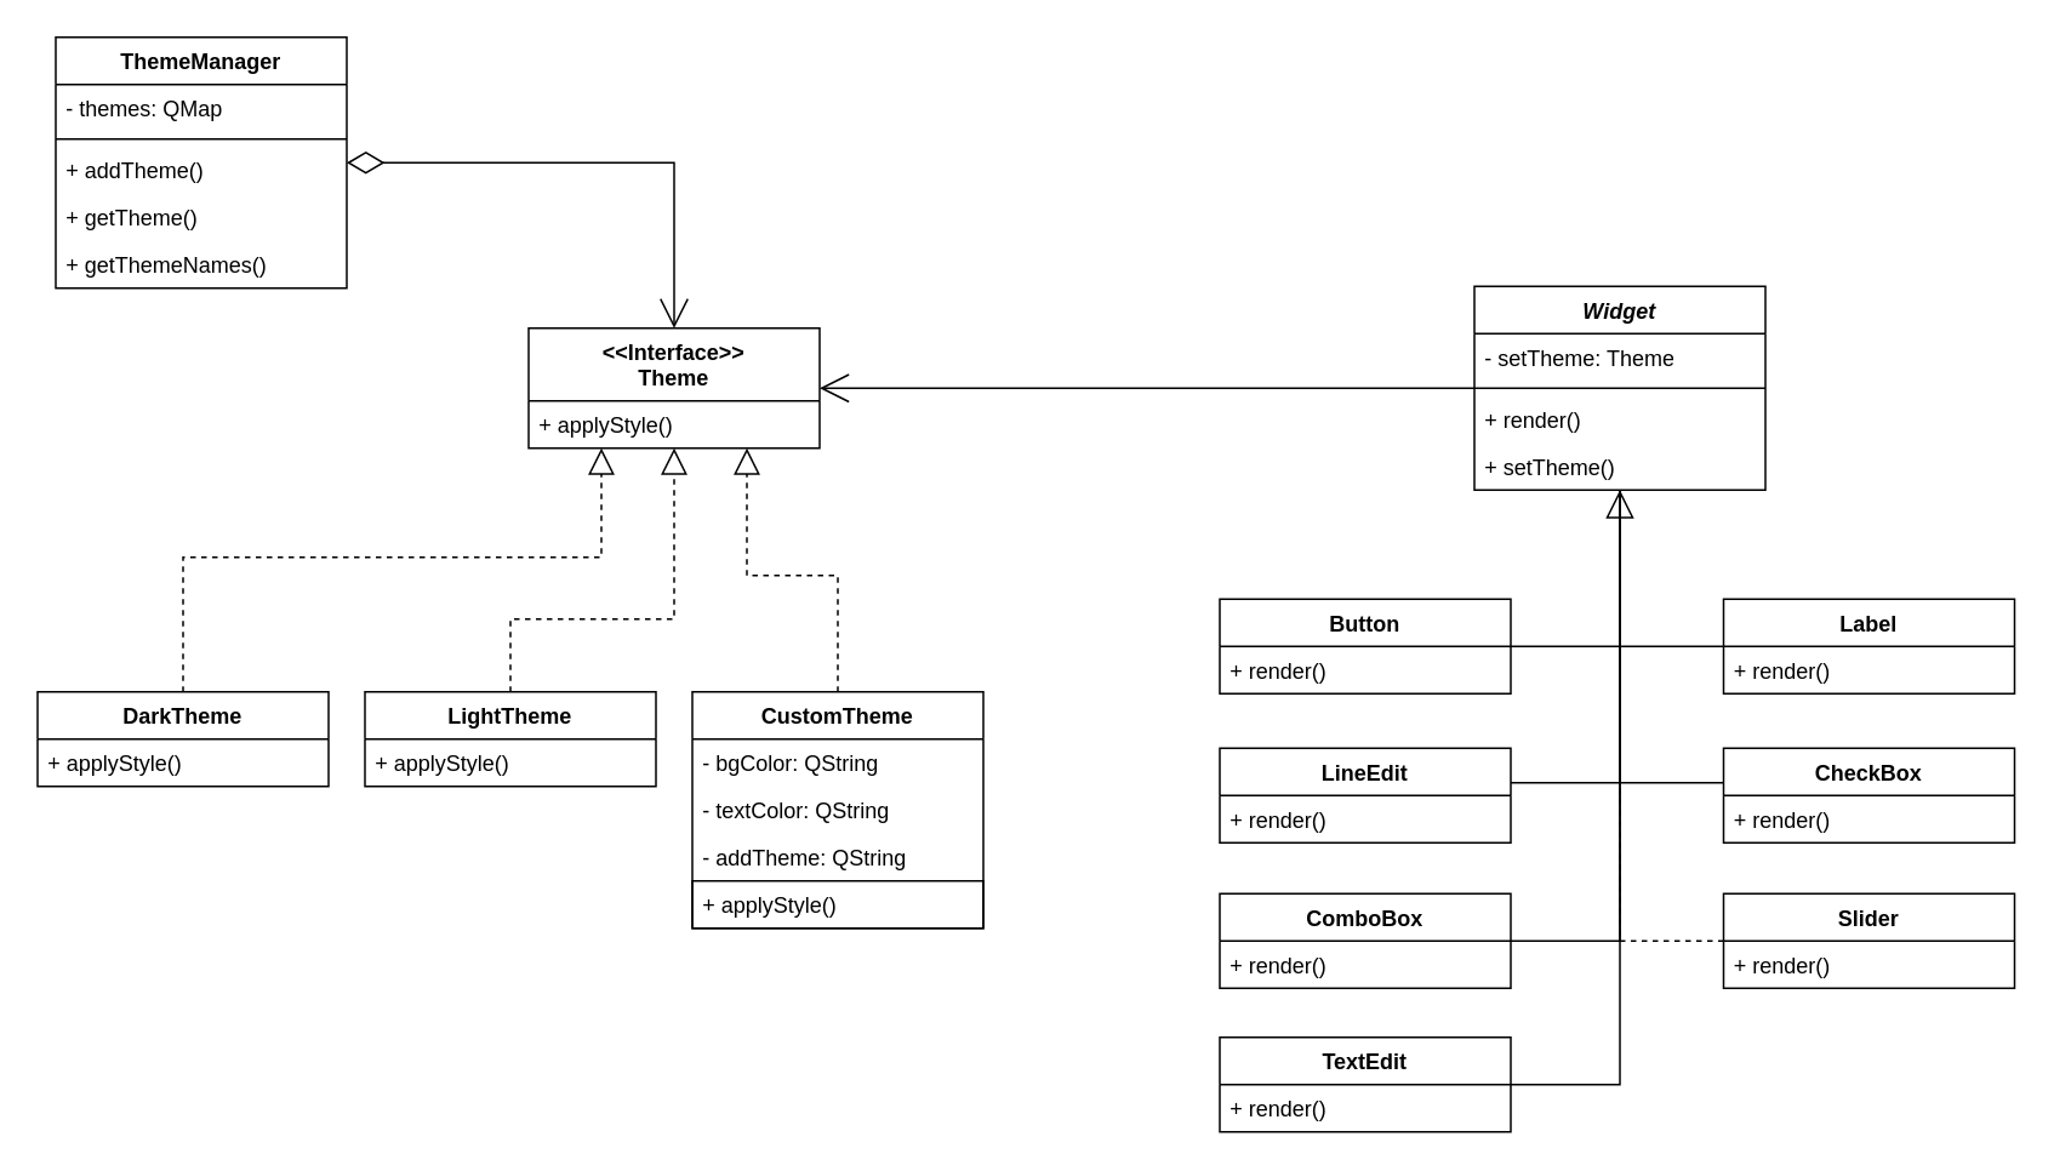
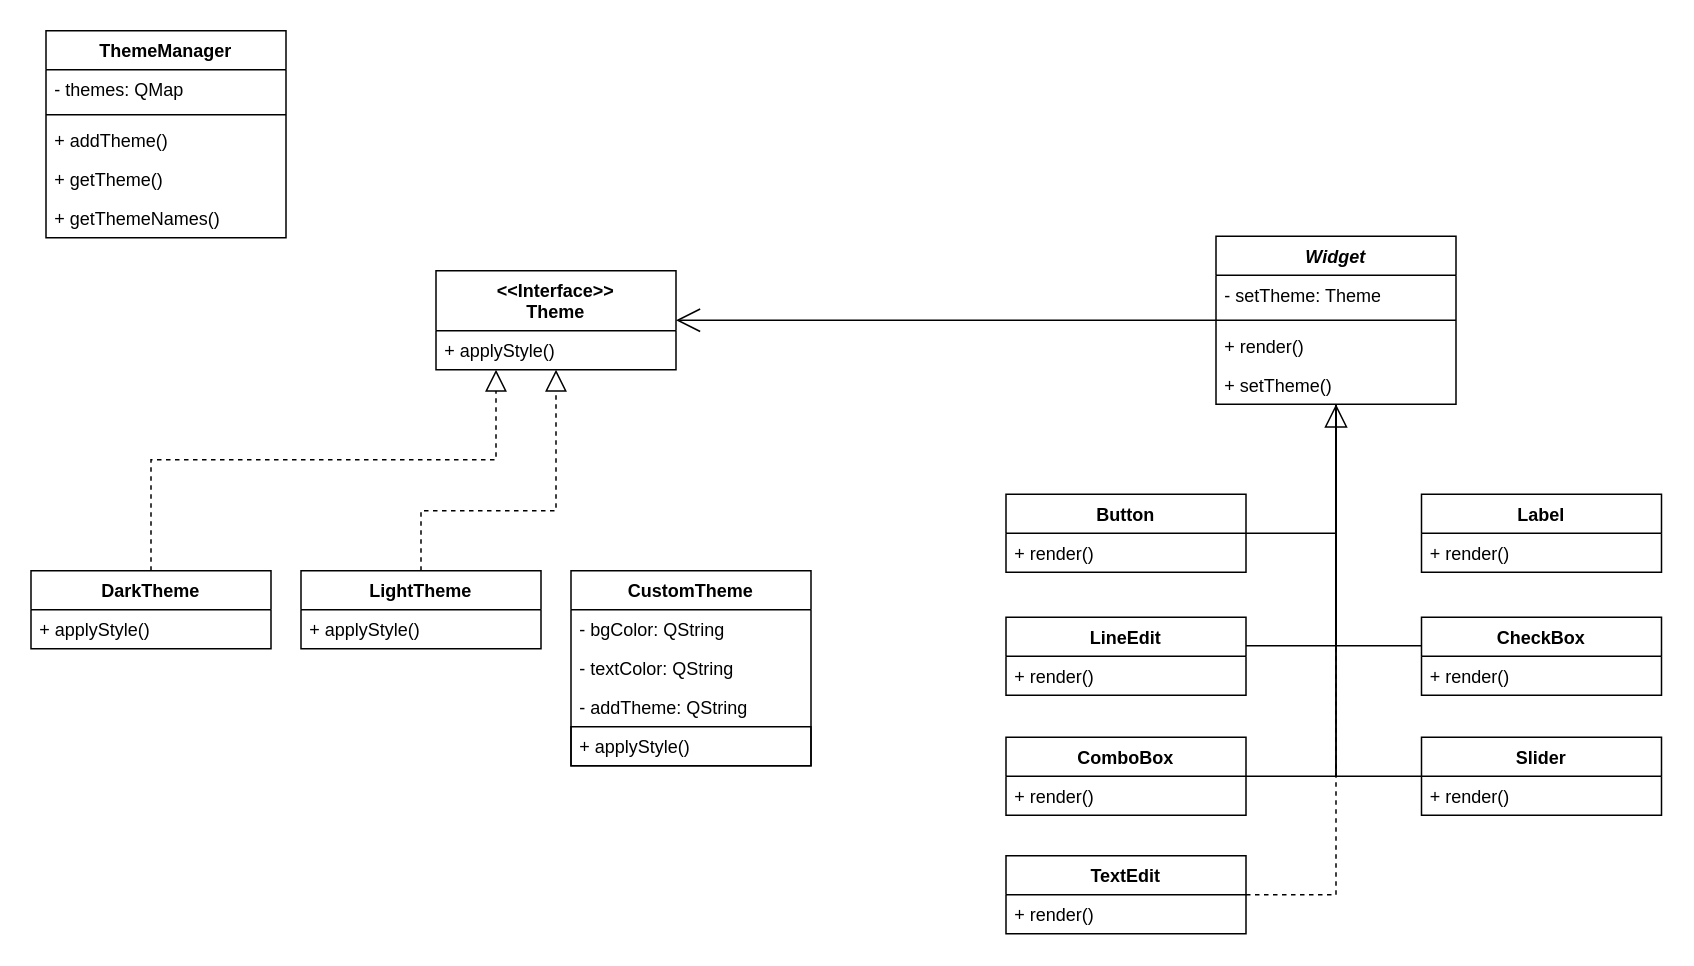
  <mxCell id="0" />
  <mxCell id="1" parent="0" />
  <mxCell id="2" value="&lt;span&gt;&amp;lt;&amp;lt;Interface&amp;gt;&amp;gt;&lt;br&gt;Theme&lt;/span&gt;" style="swimlane;fontStyle=1;align=center;verticalAlign=top;childLayout=stackLayout;horizontal=1;startSize=40;horizontalStack=0;resizeParent=1;resizeParentMax=0;resizeLast=0;collapsible=1;marginBottom=0;whiteSpace=wrap;html=1;" parent="1" vertex="1"><mxGeometry x="290" y="180" width="160" height="66" as="geometry" /></mxCell>
  <mxCell id="3" value="+ applyStyle()" style="text;strokeColor=none;fillColor=none;align=left;verticalAlign=top;spacingLeft=4;spacingRight=4;overflow=hidden;rotatable=0;points=[[0,0.5],[1,0.5]];portConstraint=eastwest;whiteSpace=wrap;html=1;" parent="2" vertex="1"><mxGeometry y="40" width="160" height="26" as="geometry" /></mxCell>
  <mxCell id="4" style="edgeStyle=orthogonalEdgeStyle;rounded=0;orthogonalLoop=1;jettySize=auto;html=1;endSize=14;endArrow=open;endFill=0;startArrow=none;startFill=0;startSize=18;" parent="1" source="5" target="2" edge="1"><mxGeometry relative="1" as="geometry" /></mxCell>
  <mxCell id="5" value="&lt;i&gt;Widget&lt;/i&gt;" style="swimlane;fontStyle=1;align=center;verticalAlign=top;childLayout=stackLayout;horizontal=1;startSize=26;horizontalStack=0;resizeParent=1;resizeParentMax=0;resizeLast=0;collapsible=1;marginBottom=0;whiteSpace=wrap;html=1;" parent="1" vertex="1"><mxGeometry x="810" y="157" width="160" height="112" as="geometry" /></mxCell>
  <mxCell id="6" value="- setTheme: Theme" style="text;strokeColor=none;fillColor=none;align=left;verticalAlign=top;spacingLeft=4;spacingRight=4;overflow=hidden;rotatable=0;points=[[0,0.5],[1,0.5]];portConstraint=eastwest;whiteSpace=wrap;html=1;" parent="5" vertex="1"><mxGeometry y="26" width="160" height="26" as="geometry" /></mxCell>
  <mxCell id="7" value="" style="line;strokeWidth=1;fillColor=none;align=left;verticalAlign=middle;spacingTop=-1;spacingLeft=3;spacingRight=3;rotatable=0;labelPosition=right;points=[];portConstraint=eastwest;strokeColor=inherit;" parent="5" vertex="1"><mxGeometry y="52" width="160" height="8" as="geometry" /></mxCell>
  <mxCell id="8" value="+ render()" style="text;strokeColor=none;fillColor=none;align=left;verticalAlign=top;spacingLeft=4;spacingRight=4;overflow=hidden;rotatable=0;points=[[0,0.5],[1,0.5]];portConstraint=eastwest;whiteSpace=wrap;html=1;" parent="5" vertex="1"><mxGeometry y="60" width="160" height="26" as="geometry" /></mxCell>
  <mxCell id="9" value="+ setTheme()" style="text;strokeColor=none;fillColor=none;align=left;verticalAlign=top;spacingLeft=4;spacingRight=4;overflow=hidden;rotatable=0;points=[[0,0.5],[1,0.5]];portConstraint=eastwest;whiteSpace=wrap;html=1;" parent="5" vertex="1"><mxGeometry y="86" width="160" height="26" as="geometry" /></mxCell>
  <mxCell id="10" style="edgeStyle=orthogonalEdgeStyle;rounded=0;orthogonalLoop=1;jettySize=auto;html=1;endArrow=block;endFill=0;strokeWidth=1;endSize=12;dashed=1;" parent="1" source="11" target="2" edge="1"><mxGeometry relative="1" as="geometry"><Array as="points"><mxPoint x="100" y="306" /><mxPoint x="330" y="306" /></Array></mxGeometry></mxCell>
  <mxCell id="11" value="DarkTheme" style="swimlane;fontStyle=1;align=center;verticalAlign=top;childLayout=stackLayout;horizontal=1;startSize=26;horizontalStack=0;resizeParent=1;resizeParentMax=0;resizeLast=0;collapsible=1;marginBottom=0;whiteSpace=wrap;html=1;" parent="1" vertex="1"><mxGeometry x="20" y="380" width="160" height="52" as="geometry" /></mxCell>
  <mxCell id="12" value="+ applyStyle()" style="text;strokeColor=none;fillColor=none;align=left;verticalAlign=top;spacingLeft=4;spacingRight=4;overflow=hidden;rotatable=0;points=[[0,0.5],[1,0.5]];portConstraint=eastwest;whiteSpace=wrap;html=1;" parent="11" vertex="1"><mxGeometry y="26" width="160" height="26" as="geometry" /></mxCell>
  <mxCell id="13" style="edgeStyle=orthogonalEdgeStyle;rounded=0;orthogonalLoop=1;jettySize=auto;html=1;endArrow=block;endFill=0;endSize=12;dashed=1;" parent="1" source="14" target="2" edge="1"><mxGeometry relative="1" as="geometry"><Array as="points"><mxPoint x="280" y="340" /><mxPoint x="370" y="340" /></Array></mxGeometry></mxCell>
  <mxCell id="14" value="LightTheme" style="swimlane;fontStyle=1;align=center;verticalAlign=top;childLayout=stackLayout;horizontal=1;startSize=26;horizontalStack=0;resizeParent=1;resizeParentMax=0;resizeLast=0;collapsible=1;marginBottom=0;whiteSpace=wrap;html=1;" parent="1" vertex="1"><mxGeometry x="200" y="380" width="160" height="52" as="geometry" /></mxCell>
  <mxCell id="15" value="+ applyStyle()" style="text;strokeColor=none;fillColor=none;align=left;verticalAlign=top;spacingLeft=4;spacingRight=4;overflow=hidden;rotatable=0;points=[[0,0.5],[1,0.5]];portConstraint=eastwest;whiteSpace=wrap;html=1;" parent="14" vertex="1"><mxGeometry y="26" width="160" height="26" as="geometry" /></mxCell>
- <mxCell id="16" style="edgeStyle=orthogonalEdgeStyle;rounded=0;orthogonalLoop=1;jettySize=auto;html=1;endArrow=block;endFill=0;endSize=12;dashed=1;" parent="1" source="17" target="2" edge="1"><mxGeometry relative="1" as="geometry"><Array as="points"><mxPoint x="460" y="316" /><mxPoint x="410" y="316" /></Array></mxGeometry></mxCell>
  <mxCell id="17" value="CustomTheme" style="swimlane;fontStyle=1;align=center;verticalAlign=top;childLayout=stackLayout;horizontal=1;startSize=26;horizontalStack=0;resizeParent=1;resizeParentMax=0;resizeLast=0;collapsible=1;marginBottom=0;whiteSpace=wrap;html=1;" parent="1" vertex="1"><mxGeometry x="380" y="380" width="160" height="130" as="geometry" /></mxCell>
  <mxCell id="18" value="- bgColor: QString" style="text;strokeColor=none;fillColor=none;align=left;verticalAlign=top;spacingLeft=4;spacingRight=4;overflow=hidden;rotatable=0;points=[[0,0.5],[1,0.5]];portConstraint=eastwest;whiteSpace=wrap;html=1;" parent="17" vertex="1"><mxGeometry y="26" width="160" height="26" as="geometry" /></mxCell>
  <mxCell id="19" value="- textColor: QString" style="text;strokeColor=none;fillColor=none;align=left;verticalAlign=top;spacingLeft=4;spacingRight=4;overflow=hidden;rotatable=0;points=[[0,0.5],[1,0.5]];portConstraint=eastwest;whiteSpace=wrap;html=1;" parent="17" vertex="1"><mxGeometry y="52" width="160" height="26" as="geometry" /></mxCell>
  <mxCell id="20" value="- addTheme: QString" style="text;strokeColor=none;fillColor=none;align=left;verticalAlign=top;spacingLeft=4;spacingRight=4;overflow=hidden;rotatable=0;points=[[0,0.5],[1,0.5]];portConstraint=eastwest;whiteSpace=wrap;html=1;" parent="17" vertex="1"><mxGeometry y="78" width="160" height="26" as="geometry" /></mxCell>
  <mxCell id="21" value="+ applyStyle()" style="text;strokeColor=default;fillColor=none;align=left;verticalAlign=top;spacingLeft=4;spacingRight=4;overflow=hidden;rotatable=0;points=[[0,0.5],[1,0.5]];portConstraint=eastwest;whiteSpace=wrap;html=1;" parent="17" vertex="1"><mxGeometry y="104" width="160" height="26" as="geometry" /></mxCell>
  <mxCell id="22" style="edgeStyle=orthogonalEdgeStyle;rounded=0;orthogonalLoop=1;jettySize=auto;html=1;endArrow=none;startFill=0;" parent="1" source="23" target="5" edge="1"><mxGeometry relative="1" as="geometry"><Array as="points"><mxPoint x="890" y="355" /></Array></mxGeometry></mxCell>
  <mxCell id="23" value="Button" style="swimlane;fontStyle=1;align=center;verticalAlign=top;childLayout=stackLayout;horizontal=1;startSize=26;horizontalStack=0;resizeParent=1;resizeParentMax=0;resizeLast=0;collapsible=1;marginBottom=0;whiteSpace=wrap;html=1;" parent="1" vertex="1"><mxGeometry x="670" y="329" width="160" height="52" as="geometry" /></mxCell>
  <mxCell id="24" value="+ render()" style="text;strokeColor=none;fillColor=none;align=left;verticalAlign=top;spacingLeft=4;spacingRight=4;overflow=hidden;rotatable=0;points=[[0,0.5],[1,0.5]];portConstraint=eastwest;whiteSpace=wrap;html=1;" parent="23" vertex="1"><mxGeometry y="26" width="160" height="26" as="geometry" /></mxCell>
- <mxCell id="25" style="edgeStyle=orthogonalEdgeStyle;rounded=0;orthogonalLoop=1;jettySize=auto;html=1;endArrow=none;startFill=0;" parent="1" source="26" target="5" edge="1"><mxGeometry relative="1" as="geometry"><Array as="points"><mxPoint x="890" y="355" /></Array></mxGeometry></mxCell>
  <mxCell id="26" value="Label" style="swimlane;fontStyle=1;align=center;verticalAlign=top;childLayout=stackLayout;horizontal=1;startSize=26;horizontalStack=0;resizeParent=1;resizeParentMax=0;resizeLast=0;collapsible=1;marginBottom=0;whiteSpace=wrap;html=1;" parent="1" vertex="1"><mxGeometry x="947" y="329" width="160" height="52" as="geometry" /></mxCell>
  <mxCell id="27" value="+ render()" style="text;strokeColor=none;fillColor=none;align=left;verticalAlign=top;spacingLeft=4;spacingRight=4;overflow=hidden;rotatable=0;points=[[0,0.5],[1,0.5]];portConstraint=eastwest;whiteSpace=wrap;html=1;" parent="26" vertex="1"><mxGeometry y="26" width="160" height="26" as="geometry" /></mxCell>
  <mxCell id="28" style="edgeStyle=orthogonalEdgeStyle;rounded=0;orthogonalLoop=1;jettySize=auto;html=1;endArrow=none;startFill=0;" parent="1" source="29" target="5" edge="1"><mxGeometry relative="1" as="geometry"><Array as="points"><mxPoint x="890" y="430" /></Array></mxGeometry></mxCell>
  <mxCell id="29" value="LineEdit" style="swimlane;fontStyle=1;align=center;verticalAlign=top;childLayout=stackLayout;horizontal=1;startSize=26;horizontalStack=0;resizeParent=1;resizeParentMax=0;resizeLast=0;collapsible=1;marginBottom=0;whiteSpace=wrap;html=1;" parent="1" vertex="1"><mxGeometry x="670" y="411" width="160" height="52" as="geometry" /></mxCell>
  <mxCell id="30" value="+ render()" style="text;strokeColor=none;fillColor=none;align=left;verticalAlign=top;spacingLeft=4;spacingRight=4;overflow=hidden;rotatable=0;points=[[0,0.5],[1,0.5]];portConstraint=eastwest;whiteSpace=wrap;html=1;" parent="29" vertex="1"><mxGeometry y="26" width="160" height="26" as="geometry" /></mxCell>
  <mxCell id="31" style="edgeStyle=orthogonalEdgeStyle;rounded=0;orthogonalLoop=1;jettySize=auto;html=1;endArrow=none;startFill=0;" parent="1" source="32" target="5" edge="1"><mxGeometry relative="1" as="geometry"><Array as="points"><mxPoint x="890" y="430" /></Array></mxGeometry></mxCell>
  <mxCell id="32" value="CheckBox" style="swimlane;fontStyle=1;align=center;verticalAlign=top;childLayout=stackLayout;horizontal=1;startSize=26;horizontalStack=0;resizeParent=1;resizeParentMax=0;resizeLast=0;collapsible=1;marginBottom=0;whiteSpace=wrap;html=1;" parent="1" vertex="1"><mxGeometry x="947" y="411" width="160" height="52" as="geometry" /></mxCell>
  <mxCell id="33" value="+ render()" style="text;strokeColor=none;fillColor=none;align=left;verticalAlign=top;spacingLeft=4;spacingRight=4;overflow=hidden;rotatable=0;points=[[0,0.5],[1,0.5]];portConstraint=eastwest;whiteSpace=wrap;html=1;" parent="32" vertex="1"><mxGeometry y="26" width="160" height="26" as="geometry" /></mxCell>
  <mxCell id="34" style="edgeStyle=orthogonalEdgeStyle;rounded=0;orthogonalLoop=1;jettySize=auto;html=1;endArrow=none;startFill=0;" parent="1" source="35" target="5" edge="1"><mxGeometry relative="1" as="geometry"><Array as="points"><mxPoint x="890" y="517" /></Array></mxGeometry></mxCell>
  <mxCell id="35" value="ComboBox" style="swimlane;fontStyle=1;align=center;verticalAlign=top;childLayout=stackLayout;horizontal=1;startSize=26;horizontalStack=0;resizeParent=1;resizeParentMax=0;resizeLast=0;collapsible=1;marginBottom=0;whiteSpace=wrap;html=1;" parent="1" vertex="1"><mxGeometry x="670" y="491" width="160" height="52" as="geometry" /></mxCell>
  <mxCell id="36" value="+ render()" style="text;strokeColor=none;fillColor=none;align=left;verticalAlign=top;spacingLeft=4;spacingRight=4;overflow=hidden;rotatable=0;points=[[0,0.5],[1,0.5]];portConstraint=eastwest;whiteSpace=wrap;html=1;" parent="35" vertex="1"><mxGeometry y="26" width="160" height="26" as="geometry" /></mxCell>
- <mxCell id="37" style="edgeStyle=orthogonalEdgeStyle;rounded=0;orthogonalLoop=1;jettySize=auto;html=1;endArrow=none;startFill=0;dashed=1;" parent="1" source="38" target="5" edge="1"><mxGeometry relative="1" as="geometry"><Array as="points"><mxPoint x="890" y="517" /></Array></mxGeometry></mxCell>
+ <mxCell id="37" style="edgeStyle=orthogonalEdgeStyle;rounded=0;orthogonalLoop=1;jettySize=auto;html=1;endArrow=none;startFill=0;" parent="1" source="38" target="5" edge="1"><mxGeometry relative="1" as="geometry"><Array as="points"><mxPoint x="890" y="517" /></Array></mxGeometry></mxCell>
  <mxCell id="38" value="Slider" style="swimlane;fontStyle=1;align=center;verticalAlign=top;childLayout=stackLayout;horizontal=1;startSize=26;horizontalStack=0;resizeParent=1;resizeParentMax=0;resizeLast=0;collapsible=1;marginBottom=0;whiteSpace=wrap;html=1;" parent="1" vertex="1"><mxGeometry x="947" y="491" width="160" height="52" as="geometry" /></mxCell>
  <mxCell id="39" value="+ render()" style="text;strokeColor=none;fillColor=none;align=left;verticalAlign=top;spacingLeft=4;spacingRight=4;overflow=hidden;rotatable=0;points=[[0,0.5],[1,0.5]];portConstraint=eastwest;whiteSpace=wrap;html=1;" parent="38" vertex="1"><mxGeometry y="26" width="160" height="26" as="geometry" /></mxCell>
- <mxCell id="40" style="edgeStyle=orthogonalEdgeStyle;rounded=0;orthogonalLoop=1;jettySize=auto;html=1;endArrow=block;endFill=0;endSize=13;" parent="1" source="41" target="5" edge="1"><mxGeometry relative="1" as="geometry"><Array as="points"><mxPoint x="890" y="596" /></Array></mxGeometry></mxCell>
+ <mxCell id="40" style="edgeStyle=orthogonalEdgeStyle;rounded=0;orthogonalLoop=1;jettySize=auto;html=1;endArrow=block;endFill=0;endSize=13;dashed=1;" parent="1" source="41" target="5" edge="1"><mxGeometry relative="1" as="geometry"><Array as="points"><mxPoint x="890" y="596" /></Array></mxGeometry></mxCell>
  <mxCell id="41" value="TextEdit" style="swimlane;fontStyle=1;align=center;verticalAlign=top;childLayout=stackLayout;horizontal=1;startSize=26;horizontalStack=0;resizeParent=1;resizeParentMax=0;resizeLast=0;collapsible=1;marginBottom=0;whiteSpace=wrap;html=1;" parent="1" vertex="1"><mxGeometry x="670" y="570" width="160" height="52" as="geometry" /></mxCell>
  <mxCell id="42" value="+ render()" style="text;strokeColor=none;fillColor=none;align=left;verticalAlign=top;spacingLeft=4;spacingRight=4;overflow=hidden;rotatable=0;points=[[0,0.5],[1,0.5]];portConstraint=eastwest;whiteSpace=wrap;html=1;" parent="41" vertex="1"><mxGeometry y="26" width="160" height="26" as="geometry" /></mxCell>
- <mxCell id="43" style="edgeStyle=orthogonalEdgeStyle;rounded=0;orthogonalLoop=1;jettySize=auto;html=1;endArrow=open;endFill=0;endSize=14;startArrow=diamondThin;startFill=0;startSize=18;" parent="1" source="44" target="2" edge="1"><mxGeometry relative="1" as="geometry" /></mxCell>
  <mxCell id="44" value="ThemeManager" style="swimlane;fontStyle=1;align=center;verticalAlign=top;childLayout=stackLayout;horizontal=1;startSize=26;horizontalStack=0;resizeParent=1;resizeParentMax=0;resizeLast=0;collapsible=1;marginBottom=0;whiteSpace=wrap;html=1;" parent="1" vertex="1"><mxGeometry x="30" y="20" width="160" height="138" as="geometry" /></mxCell>
  <mxCell id="45" value="- themes: QMap" style="text;strokeColor=none;fillColor=none;align=left;verticalAlign=top;spacingLeft=4;spacingRight=4;overflow=hidden;rotatable=0;points=[[0,0.5],[1,0.5]];portConstraint=eastwest;whiteSpace=wrap;html=1;" parent="44" vertex="1"><mxGeometry y="26" width="160" height="26" as="geometry" /></mxCell>
  <mxCell id="46" value="" style="line;strokeWidth=1;fillColor=none;align=left;verticalAlign=middle;spacingTop=-1;spacingLeft=3;spacingRight=3;rotatable=0;labelPosition=right;points=[];portConstraint=eastwest;strokeColor=inherit;" parent="44" vertex="1"><mxGeometry y="52" width="160" height="8" as="geometry" /></mxCell>
  <mxCell id="47" value="+ addTheme()" style="text;strokeColor=none;fillColor=none;align=left;verticalAlign=top;spacingLeft=4;spacingRight=4;overflow=hidden;rotatable=0;points=[[0,0.5],[1,0.5]];portConstraint=eastwest;whiteSpace=wrap;html=1;" parent="44" vertex="1"><mxGeometry y="60" width="160" height="26" as="geometry" /></mxCell>
  <mxCell id="48" value="+ getTheme()" style="text;strokeColor=none;fillColor=none;align=left;verticalAlign=top;spacingLeft=4;spacingRight=4;overflow=hidden;rotatable=0;points=[[0,0.5],[1,0.5]];portConstraint=eastwest;whiteSpace=wrap;html=1;" parent="44" vertex="1"><mxGeometry y="86" width="160" height="26" as="geometry" /></mxCell>
  <mxCell id="49" value="+ getThemeNames()" style="text;strokeColor=none;fillColor=none;align=left;verticalAlign=top;spacingLeft=4;spacingRight=4;overflow=hidden;rotatable=0;points=[[0,0.5],[1,0.5]];portConstraint=eastwest;whiteSpace=wrap;html=1;" parent="44" vertex="1"><mxGeometry y="112" width="160" height="26" as="geometry" /></mxCell>
